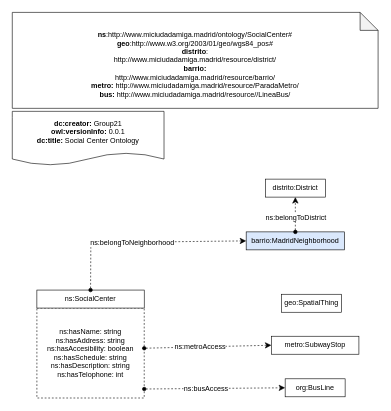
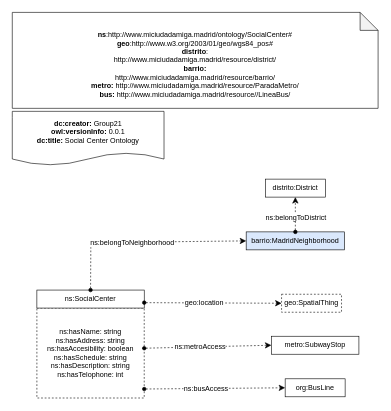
  <mxCell id="0" />
  <mxCell id="1" parent="0" />
  <mxCell id="2" value="&lt;div&gt;&lt;br&gt;&lt;/div&gt;&lt;div&gt;&lt;b&gt;ns&lt;/b&gt;:http://www.miciudadamiga.madrid/ontology/SocialCenter#&lt;b&gt;&lt;br&gt;&lt;/b&gt;&lt;/div&gt;&lt;div&gt;&lt;b&gt;geo&lt;/b&gt;:http://www.w3.org/2003/01/geo/wgs84_pos#&lt;/div&gt;&lt;div&gt;&lt;span style=&quot;background-color: initial;&quot;&gt;&lt;b&gt;distrito&lt;/b&gt;:&lt;/span&gt;&lt;/div&gt;&lt;div&gt;http://www.miciudadamiga.madrid/resource/district/&lt;/div&gt;&lt;div&gt;&lt;b style=&quot;background-color: initial;&quot;&gt;barrio:&lt;/b&gt;&lt;/div&gt;http://www.miciudadamiga.madrid/resource/barrio/&lt;br&gt;&lt;b style=&quot;background-color: initial;&quot;&gt;metro:&amp;nbsp;&lt;/b&gt;http://www.miciudadamiga.madrid/resource/ParadaMetro/&lt;br&gt;&lt;b style=&quot;background-color: initial;&quot;&gt;bus:&amp;nbsp;&lt;/b&gt;http://www.miciudadamiga.madrid/resource//LineaBus/" style="shape=note;whiteSpace=wrap;html=1;backgroundOutline=1;darkOpacity=0.05;" parent="1" vertex="1"><mxGeometry x="20" y="20" width="610" height="160" as="geometry" /></mxCell>
  <mxCell id="3" value="&lt;div&gt;&lt;b&gt;dc:creator:&lt;/b&gt;&amp;nbsp;Group21&lt;/div&gt;&lt;div&gt;&lt;b&gt;owl:versionInfo:&lt;/b&gt; 0.0.1&lt;/div&gt;&lt;div&gt;&lt;b&gt;dc:title:&lt;/b&gt;&amp;nbsp;Social Center Ontology&lt;/div&gt;" style="shape=document;whiteSpace=wrap;html=1;boundedLbl=1;labelBackgroundColor=#ffffff;strokeColor=#000000;fontSize=12;fontColor=#000000;size=0.233;" parent="1" vertex="1"><mxGeometry x="20" y="185" width="253" height="90" as="geometry" /></mxCell>
  <mxCell id="4" value="ns:hasName: string&lt;br&gt;ns:hasAddress: string&lt;br&gt;ns:hasAccesibility: boolean&lt;br&gt;ns:hasSchedule: string&lt;br&gt;ns:hasDescription: string&lt;br&gt;ns:hasTelophone: int" style="rounded=0;whiteSpace=wrap;html=1;snapToPoint=1;points=[[0.1,0],[0.2,0],[0.3,0],[0.4,0],[0.5,0],[0.6,0],[0.7,0],[0.8,0],[0.9,0],[0,0.1],[0,0.3],[0,0.5],[0,0.7],[0,0.9],[0.1,1],[0.2,1],[0.3,1],[0.4,1],[0.5,1],[0.6,1],[0.7,1],[0.8,1],[0.9,1],[1,0.1],[1,0.3],[1,0.5],[1,0.7],[1,0.9]];dashed=1;" parent="1" vertex="1"><mxGeometry x="61" y="513" width="179" height="150" as="geometry" /></mxCell>
  <mxCell id="5" value="ns:SocialCenter" style="rounded=0;whiteSpace=wrap;html=1;snapToPoint=1;points=[[0.1,0],[0.2,0],[0.3,0],[0.4,0],[0.5,0],[0.6,0],[0.7,0],[0.8,0],[0.9,0],[0,0.1],[0,0.3],[0,0.5],[0,0.7],[0,0.9],[0.1,1],[0.2,1],[0.3,1],[0.4,1],[0.5,1],[0.6,1],[0.7,1],[0.8,1],[0.9,1],[1,0.1],[1,0.3],[1,0.5],[1,0.7],[1,0.9]];" parent="1" vertex="1"><mxGeometry x="61" y="483" width="179" height="30" as="geometry" /></mxCell>
- <mxCell id="6" value="geo:SpatialThing" style="rounded=0;whiteSpace=wrap;html=1;snapToPoint=1;points=[[0.1,0],[0.2,0],[0.3,0],[0.4,0],[0.5,0],[0.6,0],[0.7,0],[0.8,0],[0.9,0],[0,0.1],[0,0.3],[0,0.5],[0,0.7],[0,0.9],[0.1,1],[0.2,1],[0.3,1],[0.4,1],[0.5,1],[0.6,1],[0.7,1],[0.8,1],[0.9,1],[1,0.1],[1,0.3],[1,0.5],[1,0.7],[1,0.9]];" parent="1" vertex="1"><mxGeometry x="469" y="490" width="100" height="30" as="geometry" /></mxCell>
+ <mxCell id="6" value="geo:SpatialThing" style="rounded=0;whiteSpace=wrap;html=1;snapToPoint=1;points=[[0.1,0],[0.2,0],[0.3,0],[0.4,0],[0.5,0],[0.6,0],[0.7,0],[0.8,0],[0.9,0],[0,0.1],[0,0.3],[0,0.5],[0,0.7],[0,0.9],[0.1,1],[0.2,1],[0.3,1],[0.4,1],[0.5,1],[0.6,1],[0.7,1],[0.8,1],[0.9,1],[1,0.1],[1,0.3],[1,0.5],[1,0.7],[1,0.9]];dashed=1;" parent="1" vertex="1"><mxGeometry x="469" y="490" width="100" height="30" as="geometry" /></mxCell>
+ <mxCell id="7" value="" style="endArrow=classic;html=1;exitX=1;exitY=0.7;exitDx=0;exitDy=0;entryX=0;entryY=0.5;entryDx=0;entryDy=0;endSize=8;startArrow=oval;startFill=1;dashed=1;arcSize=0;rounded=0;" parent="1" source="5" target="6" edge="1"><mxGeometry width="50" height="50" relative="1" as="geometry"><mxPoint x="431" y="518" as="sourcePoint" /><mxPoint x="523" y="621.33" as="targetPoint" /></mxGeometry></mxCell>
+ <mxCell id="8" value="&lt;div&gt;geo:location&lt;/div&gt;" style="text;html=1;align=center;verticalAlign=middle;resizable=0;points=[];labelBackgroundColor=#ffffff;" parent="7" vertex="1" connectable="0"><mxGeometry x="-0.127" relative="1" as="geometry"><mxPoint as="offset" /></mxGeometry></mxCell>
  <mxCell id="9" value="barrio:MadridNeighborhood" style="rounded=0;whiteSpace=wrap;html=1;snapToPoint=1;points=[[0.1,0],[0.2,0],[0.3,0],[0.4,0],[0.5,0],[0.6,0],[0.7,0],[0.8,0],[0.9,0],[0,0.1],[0,0.3],[0,0.5],[0,0.7],[0,0.9],[0.1,1],[0.2,1],[0.3,1],[0.4,1],[0.5,1],[0.6,1],[0.7,1],[0.8,1],[0.9,1],[1,0.1],[1,0.3],[1,0.5],[1,0.7],[1,0.9]];fillColor=#dae8fc;" parent="1" vertex="1"><mxGeometry x="410" y="386" width="164" height="30" as="geometry" /></mxCell>
  <mxCell id="10" value="" style="endArrow=classic;html=1;exitX=0.5;exitY=0;exitDx=0;exitDy=0;entryX=0;entryY=0.5;entryDx=0;entryDy=0;endSize=8;startArrow=oval;startFill=1;dashed=1;arcSize=0;rounded=0;" parent="1" source="5" target="9" edge="1"><mxGeometry width="50" height="50" relative="1" as="geometry"><mxPoint x="207" y="404" as="sourcePoint" /><mxPoint x="299" y="507.33" as="targetPoint" /><Array as="points"><mxPoint x="151" y="404" /></Array></mxGeometry></mxCell>
  <mxCell id="11" value="&lt;div&gt;ns:belongToNeighborhood&lt;/div&gt;" style="text;html=1;align=center;verticalAlign=middle;resizable=0;points=[];labelBackgroundColor=#ffffff;" parent="10" vertex="1" connectable="0"><mxGeometry x="-0.127" relative="1" as="geometry"><mxPoint as="offset" /></mxGeometry></mxCell>
  <mxCell id="12" value="distrito:District" style="rounded=0;whiteSpace=wrap;html=1;snapToPoint=1;points=[[0.1,0],[0.2,0],[0.3,0],[0.4,0],[0.5,0],[0.6,0],[0.7,0],[0.8,0],[0.9,0],[0,0.1],[0,0.3],[0,0.5],[0,0.7],[0,0.9],[0.1,1],[0.2,1],[0.3,1],[0.4,1],[0.5,1],[0.6,1],[0.7,1],[0.8,1],[0.9,1],[1,0.1],[1,0.3],[1,0.5],[1,0.7],[1,0.9]];" parent="1" vertex="1"><mxGeometry x="442" y="298" width="100" height="30" as="geometry" /></mxCell>
  <mxCell id="13" value="" style="endArrow=classic;html=1;exitX=0.5;exitY=0;exitDx=0;exitDy=0;entryX=0.5;entryY=1;entryDx=0;entryDy=0;endSize=8;startArrow=oval;startFill=1;dashed=1;arcSize=0;rounded=0;" parent="1" source="9" target="12" edge="1"><mxGeometry width="50" height="50" relative="1" as="geometry"><mxPoint x="300" y="394" as="sourcePoint" /><mxPoint x="474" y="394" as="targetPoint" /></mxGeometry></mxCell>
  <mxCell id="14" value="&lt;div&gt;ns:belongToDistrict&lt;/div&gt;" style="text;html=1;align=center;verticalAlign=middle;resizable=0;points=[];labelBackgroundColor=#ffffff;" parent="13" vertex="1" connectable="0"><mxGeometry x="-0.127" relative="1" as="geometry"><mxPoint as="offset" /></mxGeometry></mxCell>
  <mxCell id="15" value="metro:SubwayStop" style="rounded=0;whiteSpace=wrap;html=1;snapToPoint=1;points=[[0.1,0],[0.2,0],[0.3,0],[0.4,0],[0.5,0],[0.6,0],[0.7,0],[0.8,0],[0.9,0],[0,0.1],[0,0.3],[0,0.5],[0,0.7],[0,0.9],[0.1,1],[0.2,1],[0.3,1],[0.4,1],[0.5,1],[0.6,1],[0.7,1],[0.8,1],[0.9,1],[1,0.1],[1,0.3],[1,0.5],[1,0.7],[1,0.9]];" parent="1" vertex="1"><mxGeometry x="452" y="560" width="146" height="30" as="geometry" /></mxCell>
  <mxCell id="16" value="" style="endArrow=classic;html=1;entryX=0;entryY=0.5;entryDx=0;entryDy=0;endSize=8;startArrow=oval;startFill=1;dashed=1;arcSize=0;rounded=0;" parent="1" target="15" edge="1"><mxGeometry width="50" height="50" relative="1" as="geometry"><mxPoint x="240" y="580" as="sourcePoint" /><mxPoint x="482" y="683.33" as="targetPoint" /></mxGeometry></mxCell>
  <mxCell id="17" value="&lt;div&gt;ns:metroAccess&lt;/div&gt;" style="text;html=1;align=center;verticalAlign=middle;resizable=0;points=[];labelBackgroundColor=#ffffff;" parent="16" vertex="1" connectable="0"><mxGeometry x="-0.127" relative="1" as="geometry"><mxPoint as="offset" /></mxGeometry></mxCell>
  <mxCell id="18" value="org:BusLine" style="rounded=0;whiteSpace=wrap;html=1;snapToPoint=1;points=[[0.1,0],[0.2,0],[0.3,0],[0.4,0],[0.5,0],[0.6,0],[0.7,0],[0.8,0],[0.9,0],[0,0.1],[0,0.3],[0,0.5],[0,0.7],[0,0.9],[0.1,1],[0.2,1],[0.3,1],[0.4,1],[0.5,1],[0.6,1],[0.7,1],[0.8,1],[0.9,1],[1,0.1],[1,0.3],[1,0.5],[1,0.7],[1,0.9]];" parent="1" vertex="1"><mxGeometry x="475" y="631" width="100" height="30" as="geometry" /></mxCell>
  <mxCell id="19" value="" style="endArrow=classic;html=1;exitX=1;exitY=0.9;exitDx=0;exitDy=0;entryX=0;entryY=0.5;entryDx=0;entryDy=0;endSize=8;startArrow=oval;startFill=1;dashed=1;arcSize=0;rounded=0;" parent="1" source="4" target="18" edge="1"><mxGeometry width="50" height="50" relative="1" as="geometry"><mxPoint x="436" y="646" as="sourcePoint" /><mxPoint x="528" y="749.33" as="targetPoint" /></mxGeometry></mxCell>
  <mxCell id="20" value="&lt;div&gt;ns:busAccess&lt;/div&gt;" style="text;html=1;align=center;verticalAlign=middle;resizable=0;points=[];labelBackgroundColor=#ffffff;" parent="19" vertex="1" connectable="0"><mxGeometry x="-0.127" relative="1" as="geometry"><mxPoint as="offset" /></mxGeometry></mxCell>
